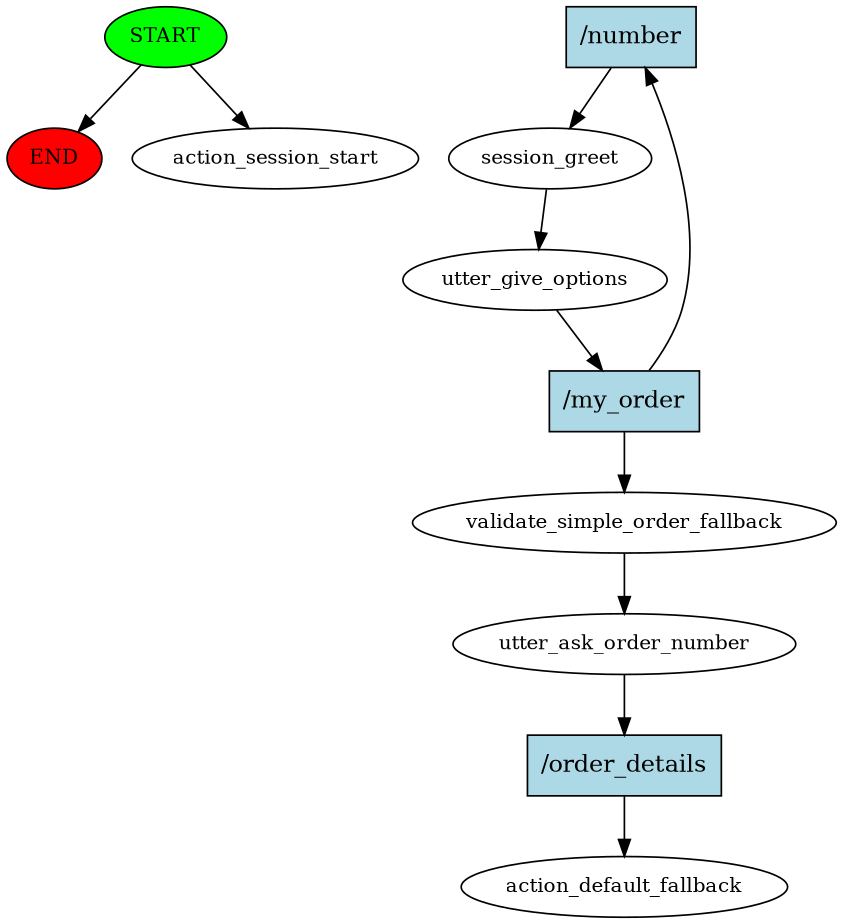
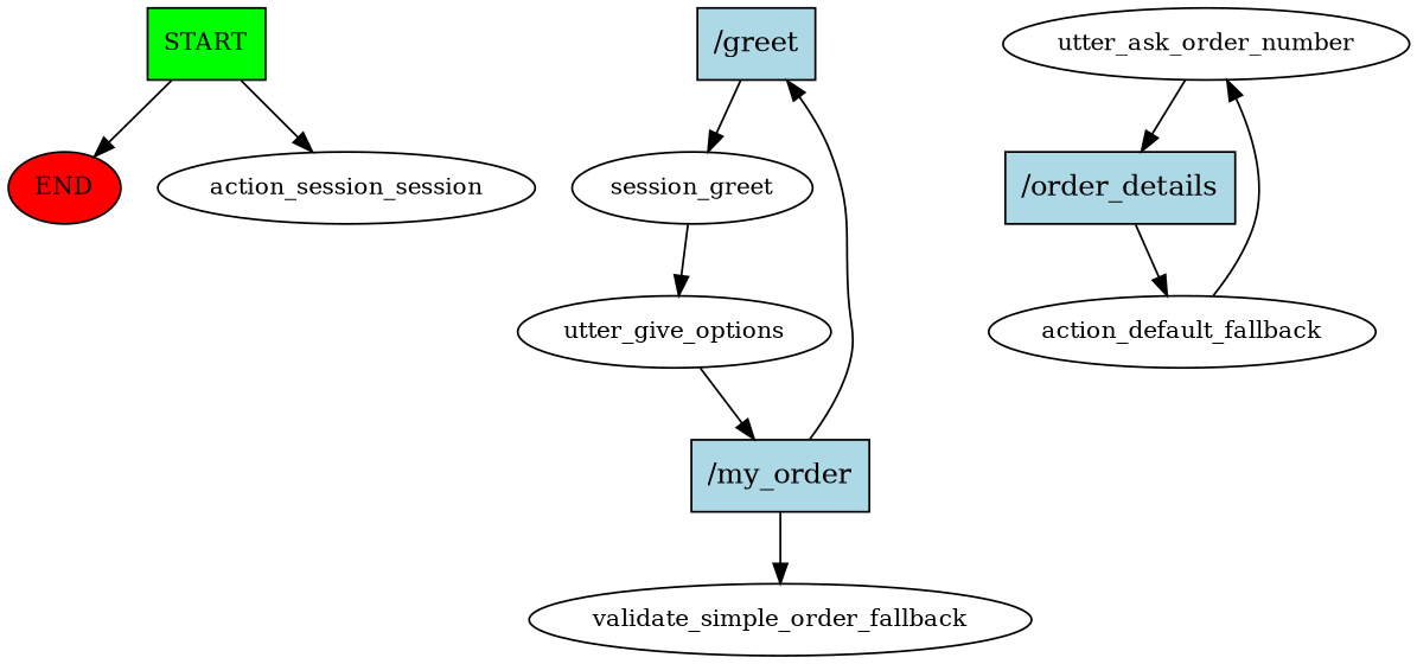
  digraph {
    node [fontsize=12]
-   n1 [fillcolor=green label=START style=filled]
+   n1 [fillcolor=green label=START style=filled shape=box]
    n2 [fillcolor=red label=END style=filled]
-   n3 [label=action_session_start]
-   n4 [fillcolor=lightblue label="/number" shape=rect style=filled fontsize=""]
+   n3 [label=action_session_session]
+   n4 [fillcolor=lightblue label="/greet" shape=rect style=filled fontsize=""]
    n5 [label=session_greet]
    n6 [label=utter_give_options]
    n7 [fillcolor=lightblue label="/my_order" shape=rect style=filled fontsize=""]
    n8 [label=validate_simple_order_fallback]
    n9 [label=utter_ask_order_number]
    n10 [fillcolor=lightblue label="/order_details" shape=rect style=filled fontsize=""]
    n11 [label=action_default_fallback]
    n1 -> n2
    n1 -> n3
    n4 -> n5
    n5 -> n6
    n6 -> n7
    n7 -> n4
    n7 -> n8
-   n8 -> n9
+   n11 -> n9
    n9 -> n10
    n10 -> n11
  }
